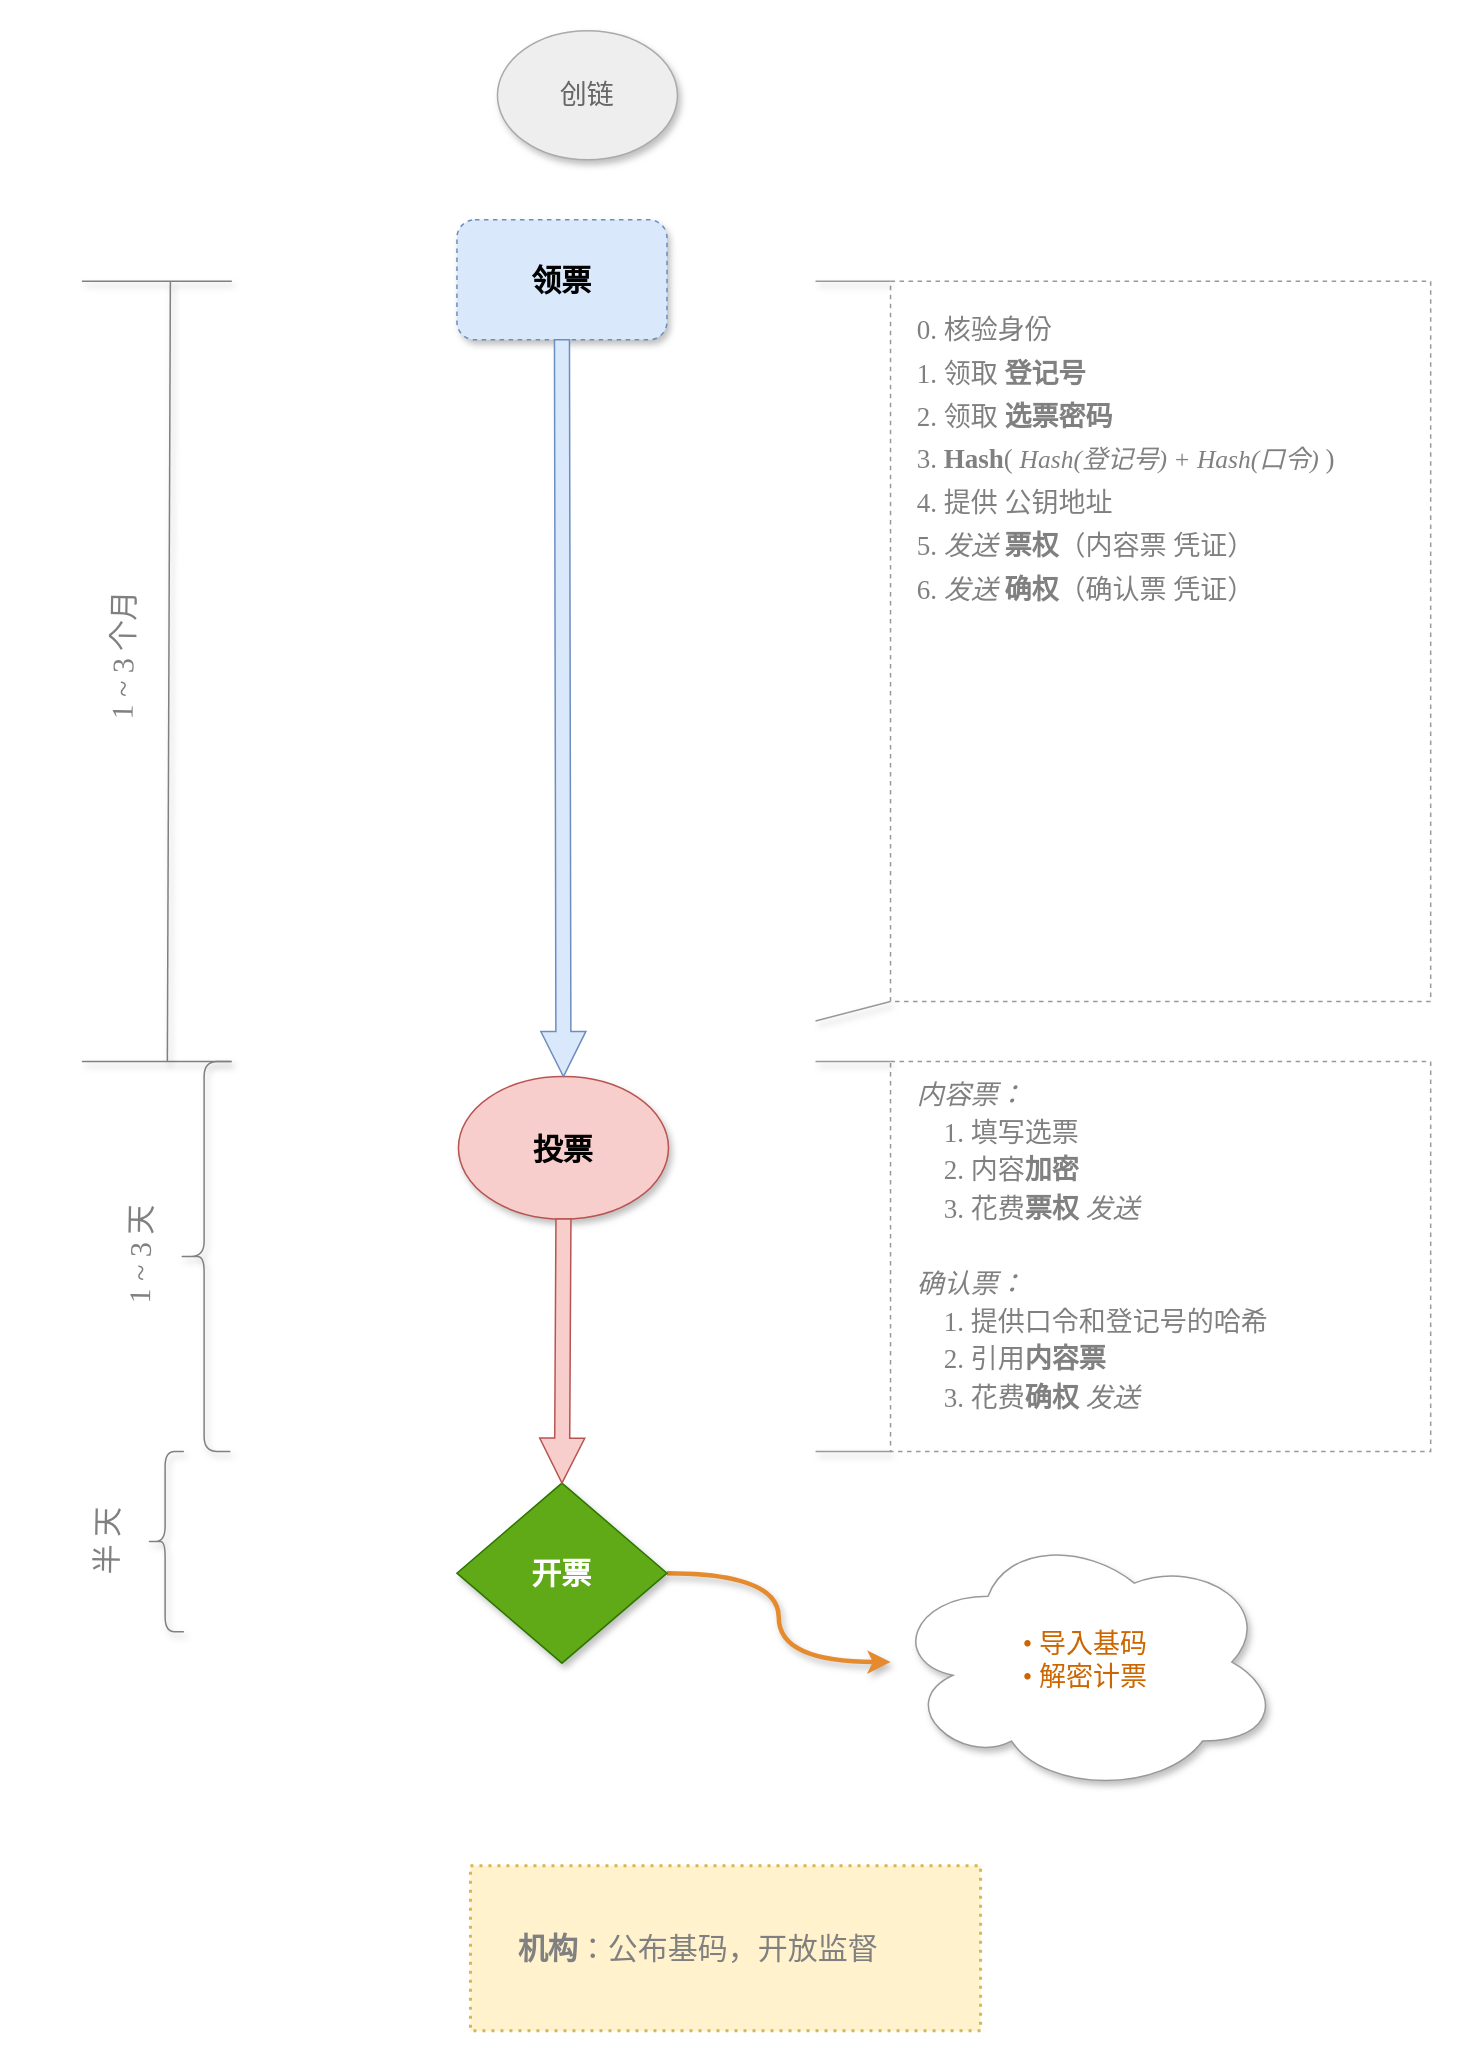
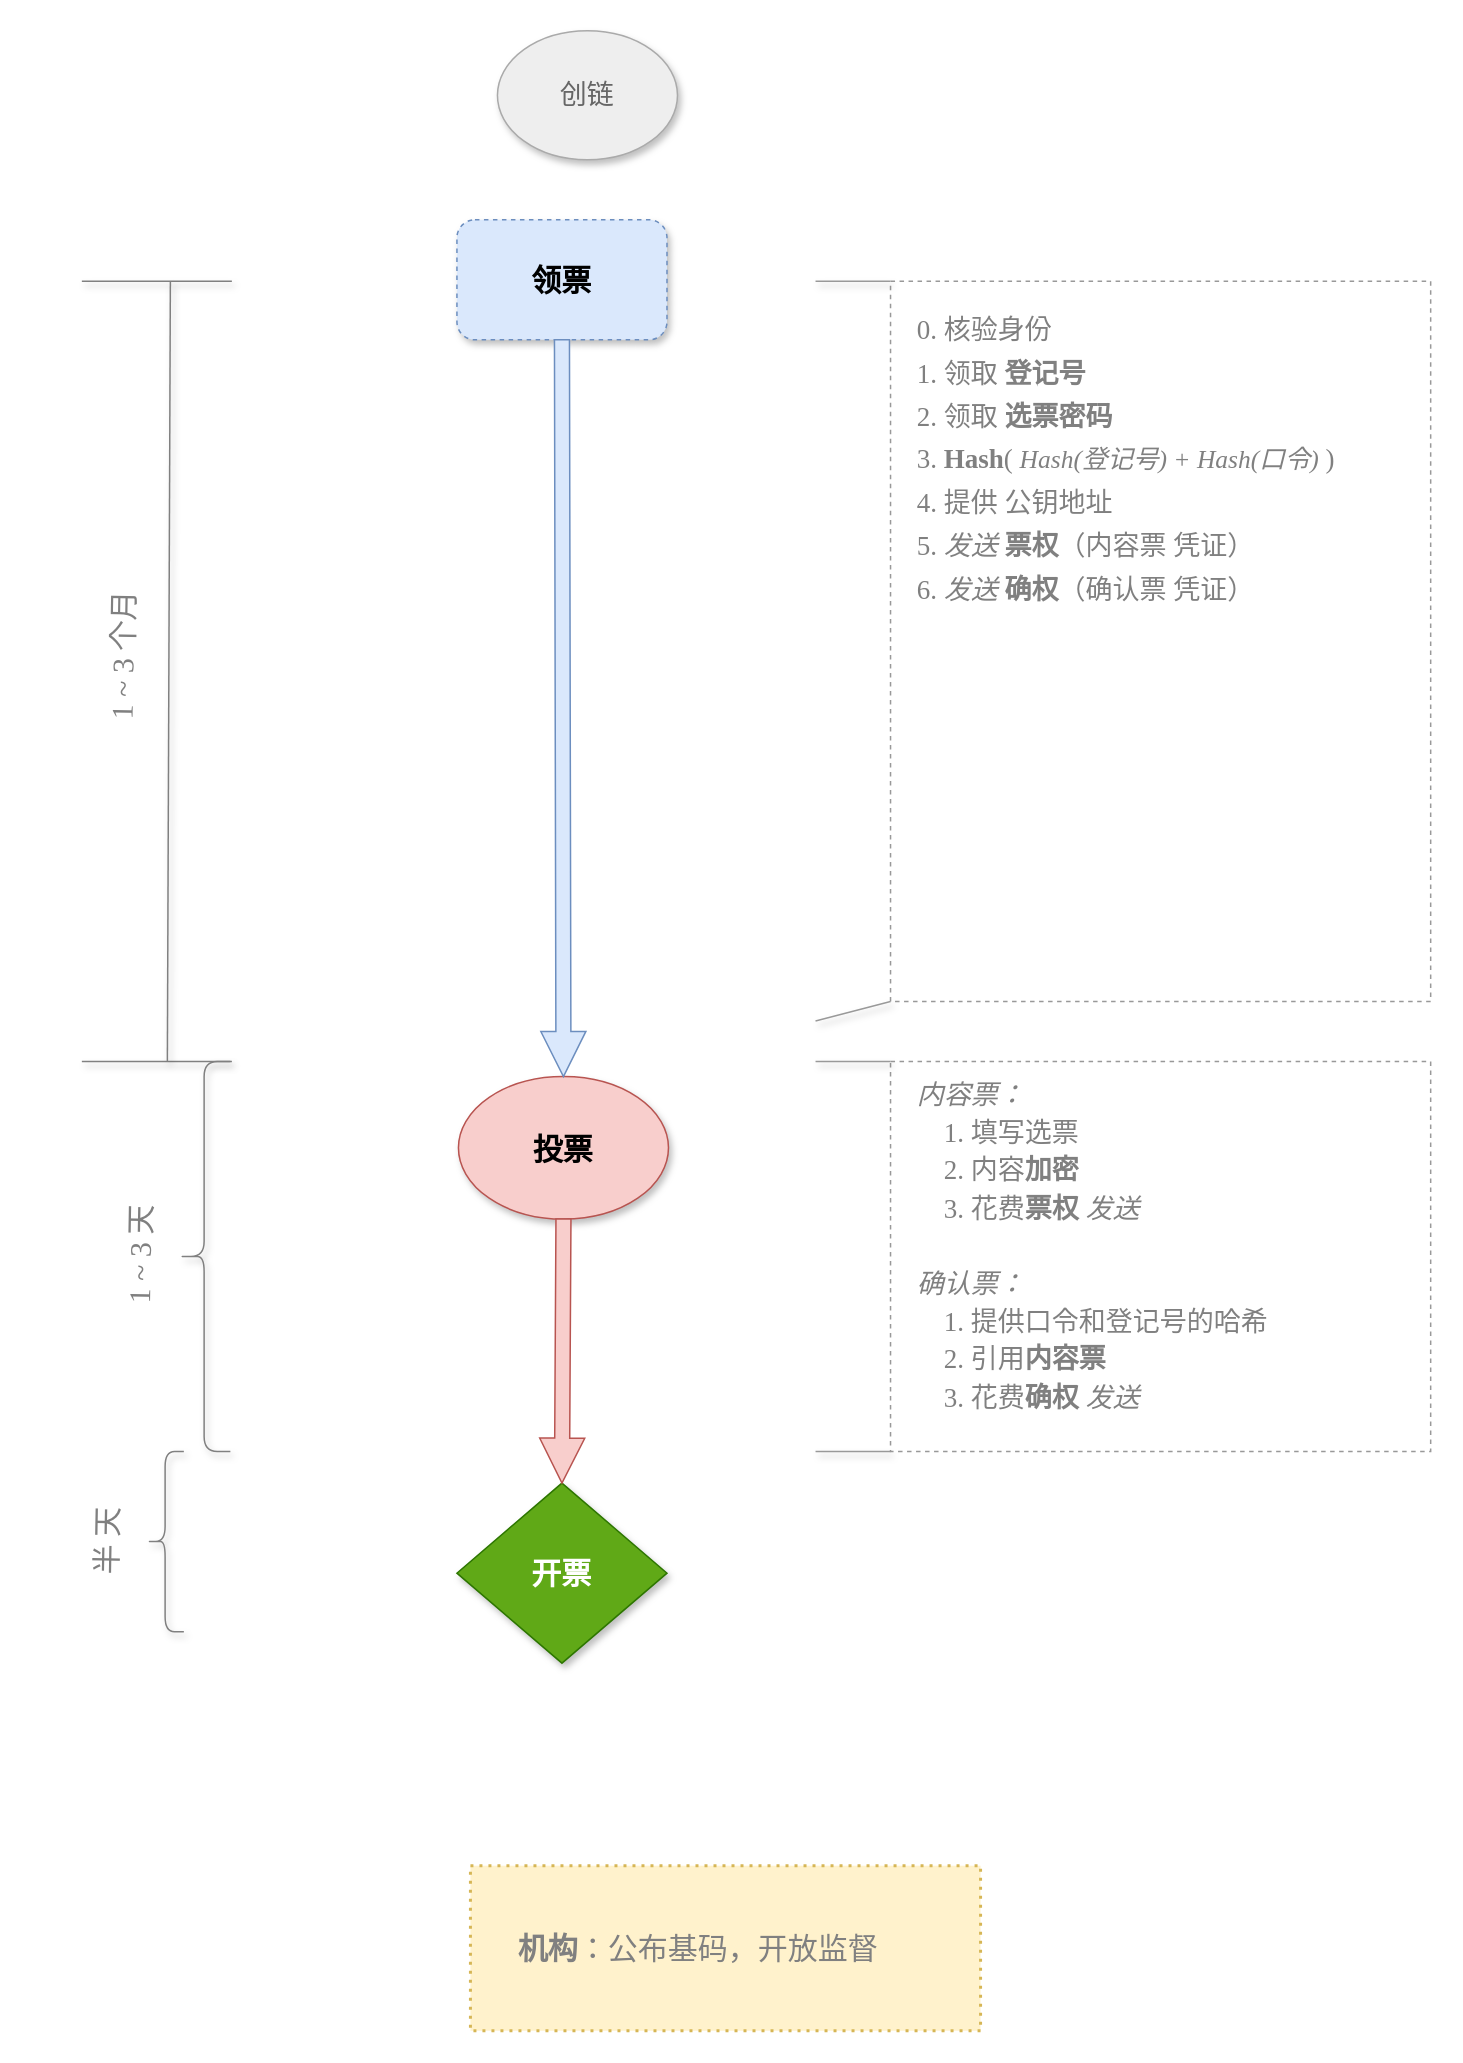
  <mxCell id="0" />
  <mxCell id="1" parent="0" />
  <mxCell id="2" value="创链" style="ellipse;whiteSpace=wrap;strokeColor=#AAAAAA;fillColor=#EEEEEE;fontSize=18;fontStyle=0;fontFamily=Helvetica;labelBackgroundColor=none;labelBorderColor=none;textShadow=0;html=1;fontColor=#666666;shadow=1;" parent="1" vertex="1"><mxGeometry x="331" y="20" width="120" height="86" as="geometry" /></mxCell>
  <mxCell id="3" value="领票" style="rounded=1;whiteSpace=wrap;html=1;fillColor=#dae8fc;strokeColor=#6c8ebf;fontSize=20;fontWeight=bold;fontStyle=1;shadow=1;dashed=1;" parent="1" vertex="1"><mxGeometry x="304" y="146" width="140" height="80" as="geometry" /></mxCell>
  <mxCell id="4" value="投票" style="ellipse;whiteSpace=wrap;html=1;fillColor=#f8cecc;strokeColor=#b85450;fontSize=20;fontWeight=bold;shadow=1;fontStyle=1" parent="1" vertex="1"><mxGeometry x="305" y="717" width="140" height="95" as="geometry" /></mxCell>
- <mxCell id="5" style="edgeStyle=orthogonalEdgeStyle;rounded=0;orthogonalLoop=1;jettySize=auto;html=1;elbow=vertical;curved=1;strokeColor=#E68A2E;strokeWidth=3;shadow=1;" parent="1" source="6" target="12" edge="1"><mxGeometry relative="1" as="geometry" /></mxCell>
  <mxCell id="6" value="开票" style="rhombus;whiteSpace=wrap;html=1;fillColor=#60a917;strokeColor=#2D7600;fontSize=20;fontWeight=bold;fontColor=#ffffff;shadow=1;fontStyle=1" parent="1" vertex="1"><mxGeometry x="304" y="988" width="140" height="120" as="geometry" /></mxCell>
  <mxCell id="7" value="&lt;div style=&quot;line-height: 160%;&quot;&gt;&lt;div&gt;0. 核验身份&lt;br&gt;1. 领取 &lt;b&gt;登记号&lt;/b&gt;&lt;br&gt;2. 领取 &lt;b&gt;选票密码&lt;/b&gt;&lt;br&gt;3.&amp;nbsp;&lt;font style=&quot;background-color: transparent; color: light-dark(rgb(128, 128, 128), rgb(127, 127, 127));&quot;&gt;&lt;b&gt;Hash&lt;/b&gt;(&lt;/font&gt;&lt;font style=&quot;background-color: transparent; color: light-dark(rgb(128, 128, 128), rgb(127, 127, 127)); font-style: italic;&quot;&gt; &lt;font style=&quot;font-size: 17px; line-height: 160%;&quot;&gt;Hash(登记号) + Hash(口令)&lt;/font&gt; &lt;/font&gt;&lt;font style=&quot;background-color: transparent; color: light-dark(rgb(128, 128, 128), rgb(127, 127, 127));&quot;&gt;)&lt;/font&gt;&lt;/div&gt;&lt;div&gt;4. 提供 公钥地址&lt;br&gt;5. &lt;i&gt;发送&lt;/i&gt;&amp;nbsp;&lt;b&gt;票权&lt;/b&gt;（内容票 凭证）&lt;br&gt;6. &lt;i&gt;发送&lt;/i&gt;&amp;nbsp;&lt;b&gt;确权&lt;/b&gt;（确认票 凭证）&lt;/div&gt;&lt;/div&gt;" style="rounded=0;whiteSpace=wrap;html=1;strokeColor=#999999;strokeStyle=dashed;fillColor=none;align=left;verticalAlign=top;fontSize=18;spacingLeft=14;spacingTop=10;fontColor=#808080;shadow=0;spacing=4;fontFamily=Verdana;dashed=1;" parent="1" vertex="1"><mxGeometry x="593" y="187" width="360" height="480" as="geometry" /></mxCell>
  <mxCell id="8" value="&lt;div style=&quot;line-height: 140%;&quot;&gt;&lt;i&gt;内容票：&lt;/i&gt;&lt;br&gt;&amp;nbsp; &amp;nbsp; 1. 填写选票&lt;br&gt;&amp;nbsp; &amp;nbsp; 2. 内容&lt;b&gt;加密&lt;/b&gt;&lt;br&gt;&amp;nbsp; &amp;nbsp; 3. 花费&lt;b&gt;票权&lt;/b&gt; &lt;i&gt;发送&lt;/i&gt;&lt;br&gt;&lt;br&gt;&lt;i&gt;确认票：&lt;/i&gt;&lt;br&gt;&amp;nbsp; &amp;nbsp; 1. 提供口令和登记号的哈希&lt;br&gt;&amp;nbsp; &amp;nbsp; 2. 引用&lt;b&gt;内容票&lt;/b&gt;&lt;br&gt;&amp;nbsp; &amp;nbsp; 3. 花费&lt;b&gt;确权&lt;/b&gt; &lt;i&gt;发送&lt;/i&gt;&lt;/div&gt;" style="rounded=0;whiteSpace=wrap;html=1;strokeColor=#999999;strokeStyle=dashed;fillColor=none;align=left;verticalAlign=top;fontSize=18;spacingLeft=12;spacingTop=0;fontColor=#808080;shadow=0;spacing=6;fontFamily=Verdana;dashed=1;" parent="1" vertex="1"><mxGeometry x="593" y="707" width="360" height="260" as="geometry" /></mxCell>
  <mxCell id="9" value="&lt;b&gt;机构&lt;/b&gt;：公布基码，开放监督" style="rounded=0;whiteSpace=wrap;html=1;strokeColor=#d6b656;fillColor=#fff2cc;fontSize=20;strokeWidth=2;shadow=0;glass=0;align=left;spacingLeft=30;dashed=1;dashPattern=1 2;fontColor=#808080;" parent="1" vertex="1"><mxGeometry x="313" y="1243" width="340" height="110" as="geometry" /></mxCell>
  <mxCell id="10" value="" style="endArrow=block;html=1;rounded=0;exitX=0.5;exitY=1;exitDx=0;exitDy=0;entryX=0.5;entryY=0;entryDx=0;entryDy=0;strokeColor=#6c8ebf;strokeWidth=1;shape=arrow;fillColor=#dae8fc;" parent="1" source="3" target="4" edge="1"><mxGeometry width="50" height="50" relative="1" as="geometry"><mxPoint x="364" y="467" as="sourcePoint" /><mxPoint x="414" y="417" as="targetPoint" /></mxGeometry></mxCell>
  <mxCell id="11" value="" style="endArrow=classic;html=1;rounded=0;exitX=0.5;exitY=1;exitDx=0;exitDy=0;entryX=0.5;entryY=0;entryDx=0;entryDy=0;strokeColor=#b85450;shape=arrow;fillColor=#f8cecc;" parent="1" source="4" target="6" edge="1"><mxGeometry width="50" height="50" relative="1" as="geometry"><mxPoint x="384" y="322" as="sourcePoint" /><mxPoint x="384" y="692" as="targetPoint" /></mxGeometry></mxCell>
- <mxCell id="12" value="&lt;span style=&quot;text-align: left;&quot;&gt;• 导入基码&lt;/span&gt;&lt;br style=&quot;text-align: left;&quot;&gt;&lt;span style=&quot;text-align: left;&quot;&gt;• 解密计票&lt;/span&gt;" style="ellipse;shape=cloud;whiteSpace=wrap;html=1;fontSize=18;fontFamily=Verdana;fontColor=#CC6600;strokeColor=#999999;shadow=1;fillColor=#FFFFFF;" parent="1" vertex="1"><mxGeometry x="593" y="1019.6" width="260" height="175.4" as="geometry" /></mxCell>
  <mxCell id="13" value="" style="endArrow=none;html=1;rounded=0;strokeColor=#999999;shadow=1;" parent="1" edge="1"><mxGeometry width="50" height="50" relative="1" as="geometry"><mxPoint x="543" y="187" as="sourcePoint" /><mxPoint x="593" y="187" as="targetPoint" /></mxGeometry></mxCell>
  <mxCell id="14" value="" style="endArrow=none;html=1;rounded=0;strokeColor=#999999;shadow=1;" parent="1" edge="1"><mxGeometry width="50" height="50" relative="1" as="geometry"><mxPoint x="543" y="707" as="sourcePoint" /><mxPoint x="593" y="707" as="targetPoint" /></mxGeometry></mxCell>
  <mxCell id="15" value="" style="endArrow=none;html=1;rounded=0;strokeColor=#999999;shadow=1;" parent="1" edge="1"><mxGeometry width="50" height="50" relative="1" as="geometry"><mxPoint x="543" y="967" as="sourcePoint" /><mxPoint x="593" y="967" as="targetPoint" /></mxGeometry></mxCell>
  <mxCell id="16" value="" style="endArrow=none;html=1;rounded=0;strokeColor=#999999;shadow=1;" parent="1" edge="1"><mxGeometry width="50" height="50" relative="1" as="geometry"><mxPoint x="543" y="680" as="sourcePoint" /><mxPoint x="593" y="667" as="targetPoint" /></mxGeometry></mxCell>
  <mxCell id="17" value="" style="endArrow=none;html=1;rounded=0;shadow=1;strokeColor=#808080;" parent="1" edge="1"><mxGeometry width="50" height="50" relative="1" as="geometry"><mxPoint x="54" y="187" as="sourcePoint" /><mxPoint x="154" y="187" as="targetPoint" /></mxGeometry></mxCell>
  <mxCell id="18" value="" style="endArrow=none;html=1;rounded=0;shadow=1;strokeColor=#808080;" parent="1" edge="1"><mxGeometry width="50" height="50" relative="1" as="geometry"><mxPoint x="54" y="707" as="sourcePoint" /><mxPoint x="154" y="707" as="targetPoint" /></mxGeometry></mxCell>
  <mxCell id="19" value="" style="shape=curlyBracket;whiteSpace=wrap;html=1;rounded=1;labelPosition=left;verticalLabelPosition=middle;align=right;verticalAlign=middle;shadow=1;strokeColor=#808080;" parent="1" vertex="1"><mxGeometry x="118" y="707" width="35" height="260" as="geometry" /></mxCell>
  <mxCell id="20" value="" style="shape=curlyBracket;whiteSpace=wrap;html=1;rounded=1;labelPosition=left;verticalLabelPosition=middle;align=right;verticalAlign=middle;shadow=1;strokeColor=#808080;" parent="1" vertex="1"><mxGeometry x="97" y="967" width="25" height="120" as="geometry" /></mxCell>
  <mxCell id="21" value="" style="endArrow=none;html=1;rounded=0;shadow=1;strokeColor=#808080;" parent="1" edge="1"><mxGeometry width="50" height="50" relative="1" as="geometry"><mxPoint x="111" y="707" as="sourcePoint" /><mxPoint x="113" y="187" as="targetPoint" /></mxGeometry></mxCell>
  <mxCell id="22" value="1 ~ 3 个月" style="text;strokeColor=none;fillColor=none;html=1;fontSize=20;fontStyle=0;verticalAlign=middle;align=center;fontFamily=Times New Roman;rotation=-89;fontColor=#808080;shadow=1;" parent="1" vertex="1"><mxGeometry x="31" y="417" width="100" height="40" as="geometry" /></mxCell>
  <mxCell id="23" value="1 ~ 3 天" style="text;strokeColor=none;fillColor=none;html=1;fontSize=20;fontStyle=0;verticalAlign=middle;align=center;fontFamily=Times New Roman;rotation=-89;fontColor=#808080;shadow=1;" parent="1" vertex="1"><mxGeometry x="42.87" y="816.341" width="100" height="40" as="geometry" /></mxCell>
  <mxCell id="24" value="半 天" style="text;strokeColor=none;fillColor=none;html=1;fontSize=20;fontStyle=0;verticalAlign=middle;align=center;fontFamily=Times New Roman;rotation=-89;fontColor=#808080;shadow=1;rounded=0;glass=0;" parent="1" vertex="1"><mxGeometry x="20.87" y="1007.341" width="100" height="40" as="geometry" /></mxCell>
